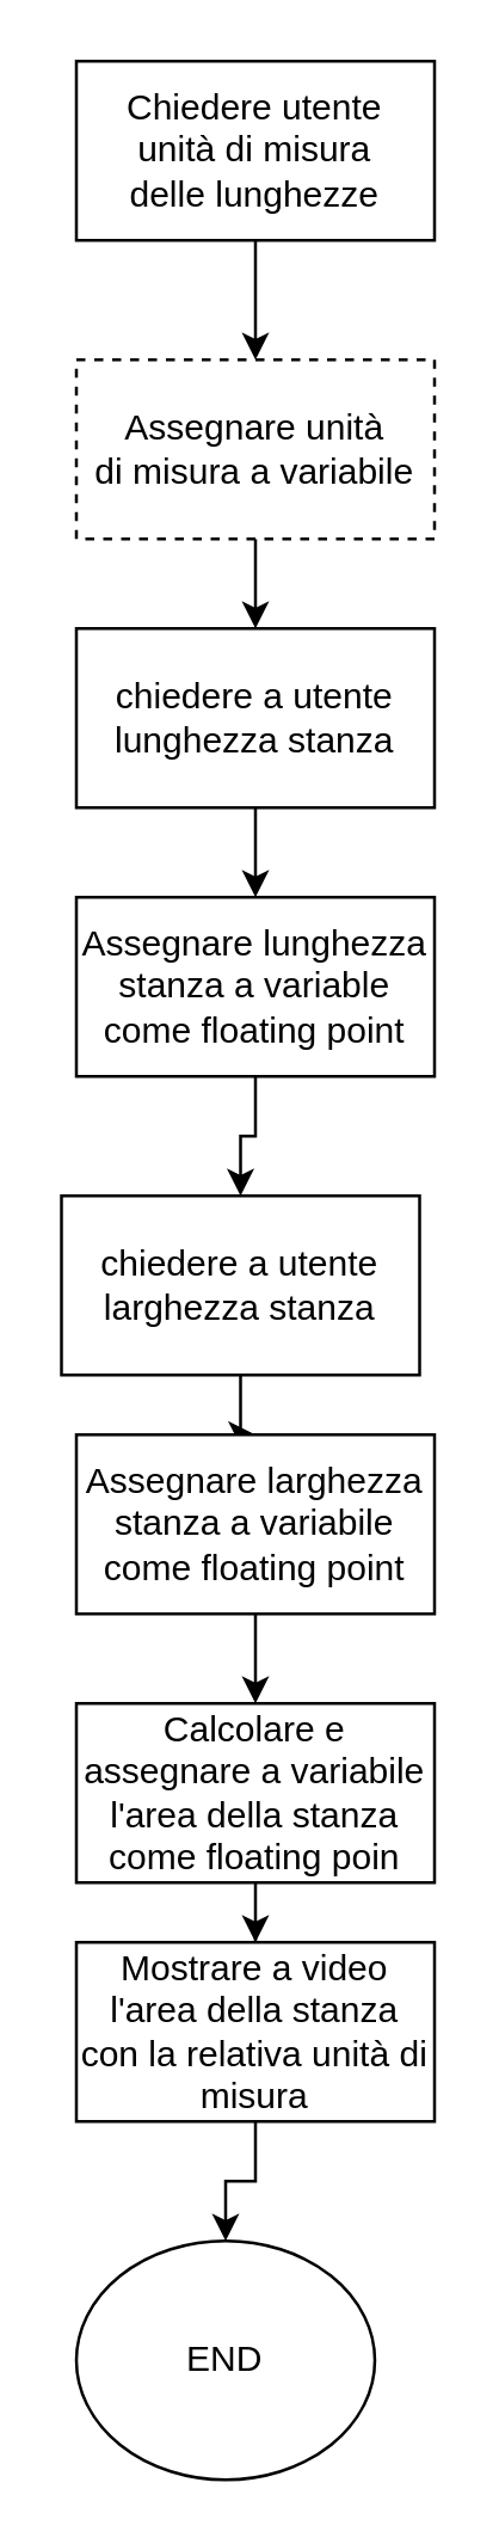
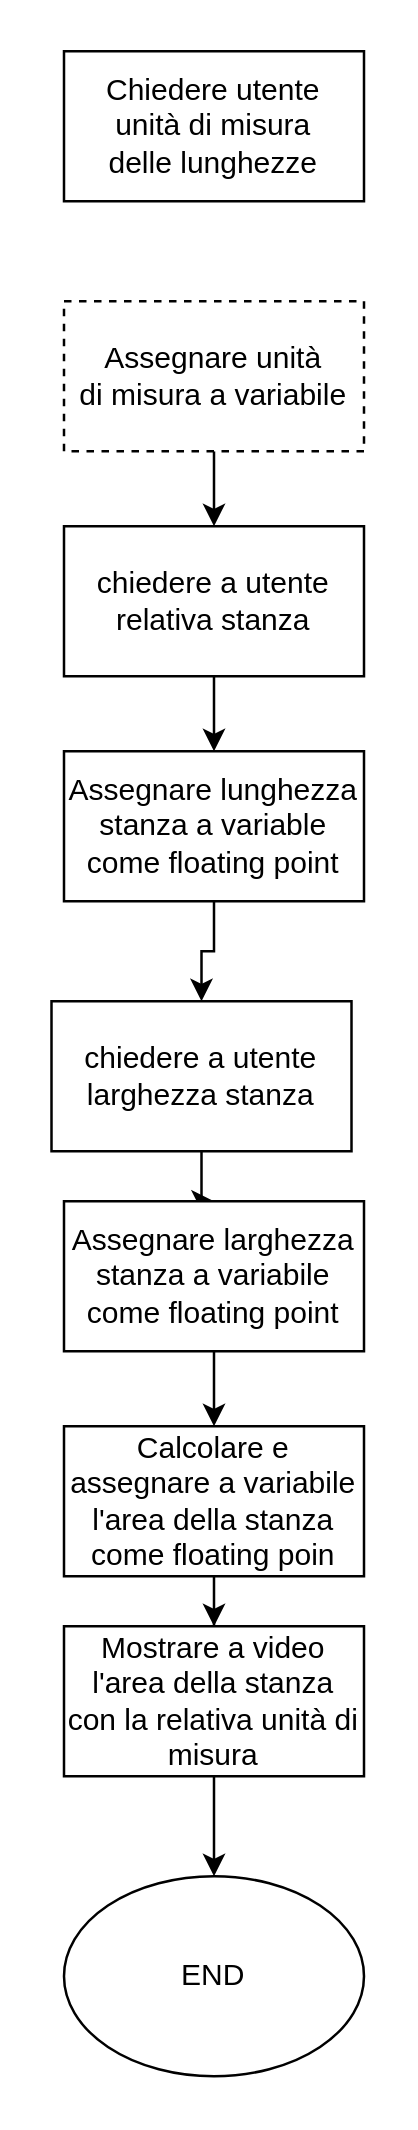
  <mxCell id="0" />
  <mxCell id="1" parent="0" />
- <mxCell id="2" value="" style="edgeStyle=orthogonalEdgeStyle;rounded=0;orthogonalLoop=1;jettySize=auto;html=1;" edge="1" parent="1" source="3" target="5"><mxGeometry relative="1" as="geometry" /></mxCell>
  <mxCell id="3" value="Chiedere utente&lt;div&gt;unità di misura&lt;/div&gt;&lt;div&gt;delle lunghezze&lt;/div&gt;" style="whiteSpace=wrap;html=1;" vertex="1" parent="1"><mxGeometry x="25" y="20" width="120" height="60" as="geometry" /></mxCell>
  <mxCell id="4" value="" style="edgeStyle=orthogonalEdgeStyle;rounded=0;orthogonalLoop=1;jettySize=auto;html=1;" edge="1" parent="1" source="5" target="7"><mxGeometry relative="1" as="geometry" /></mxCell>
  <mxCell id="5" value="Assegnare unità&lt;div&gt;di misura a variabile&lt;/div&gt;" style="whiteSpace=wrap;html=1;dashed=1;" vertex="1" parent="1"><mxGeometry x="25" y="120" width="120" height="60" as="geometry" /></mxCell>
  <mxCell id="6" value="" style="edgeStyle=orthogonalEdgeStyle;rounded=0;orthogonalLoop=1;jettySize=auto;html=1;" edge="1" parent="1" source="7" target="9"><mxGeometry relative="1" as="geometry" /></mxCell>
- <mxCell id="7" value="chiedere a utente&lt;div&gt;lunghezza stanza&lt;/div&gt;" style="whiteSpace=wrap;html=1;" vertex="1" parent="1"><mxGeometry x="25" y="210" width="120" height="60" as="geometry" /></mxCell>
+ <mxCell id="7" value="chiedere a utente&lt;div&gt;relativa stanza&lt;/div&gt;" style="whiteSpace=wrap;html=1;" vertex="1" parent="1"><mxGeometry x="25" y="210" width="120" height="60" as="geometry" /></mxCell>
  <mxCell id="8" value="" style="edgeStyle=orthogonalEdgeStyle;rounded=0;orthogonalLoop=1;jettySize=auto;html=1;" edge="1" parent="1" source="9" target="11"><mxGeometry relative="1" as="geometry" /></mxCell>
  <mxCell id="9" value="Assegnare lunghezza stanza a variable come floating point" style="whiteSpace=wrap;html=1;" vertex="1" parent="1"><mxGeometry x="25" y="300" width="120" height="60" as="geometry" /></mxCell>
  <mxCell id="10" value="" style="edgeStyle=orthogonalEdgeStyle;rounded=0;orthogonalLoop=1;jettySize=auto;html=1;" edge="1" parent="1" source="11" target="13"><mxGeometry relative="1" as="geometry" /></mxCell>
  <mxCell id="11" value="chiedere a utente&lt;div&gt;larghezza stanza&lt;/div&gt;" style="whiteSpace=wrap;html=1;" vertex="1" parent="1"><mxGeometry x="20" y="400" width="120" height="60" as="geometry" /></mxCell>
  <mxCell id="12" value="" style="edgeStyle=orthogonalEdgeStyle;rounded=0;orthogonalLoop=1;jettySize=auto;html=1;" edge="1" parent="1" source="13" target="15"><mxGeometry relative="1" as="geometry" /></mxCell>
  <mxCell id="13" value="Assegnare larghezza stanza a variabile come floating point" style="whiteSpace=wrap;html=1;" vertex="1" parent="1"><mxGeometry x="25" y="480" width="120" height="60" as="geometry" /></mxCell>
  <mxCell id="14" value="" style="edgeStyle=orthogonalEdgeStyle;rounded=0;orthogonalLoop=1;jettySize=auto;html=1;" edge="1" parent="1" source="15" target="17"><mxGeometry relative="1" as="geometry" /></mxCell>
  <mxCell id="15" value="Calcolare e assegnare a variabile&lt;div&gt;l'area della stanza come floating poin&lt;/div&gt;" style="whiteSpace=wrap;html=1;" vertex="1" parent="1"><mxGeometry x="25" y="570" width="120" height="60" as="geometry" /></mxCell>
  <mxCell id="16" value="" style="edgeStyle=orthogonalEdgeStyle;rounded=0;orthogonalLoop=1;jettySize=auto;html=1;" edge="1" parent="1" source="17" target="18"><mxGeometry relative="1" as="geometry" /></mxCell>
  <mxCell id="17" value="Mostrare a video l'area della stanza con la relativa unità di misura" style="whiteSpace=wrap;html=1;" vertex="1" parent="1"><mxGeometry x="25" y="650" width="120" height="60" as="geometry" /></mxCell>
- <mxCell id="18" value="END" style="ellipse;whiteSpace=wrap;html=1;" vertex="1" parent="1"><mxGeometry x="25" y="750" width="100" height="80" as="geometry" /></mxCell>
+ <mxCell id="18" value="END" style="ellipse;whiteSpace=wrap;html=1;" vertex="1" parent="1"><mxGeometry x="25" y="750" width="120" height="80" as="geometry" /></mxCell>
